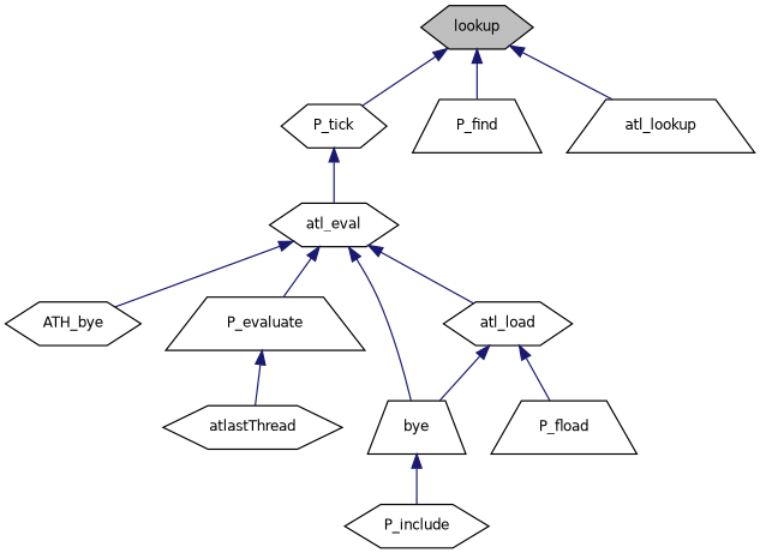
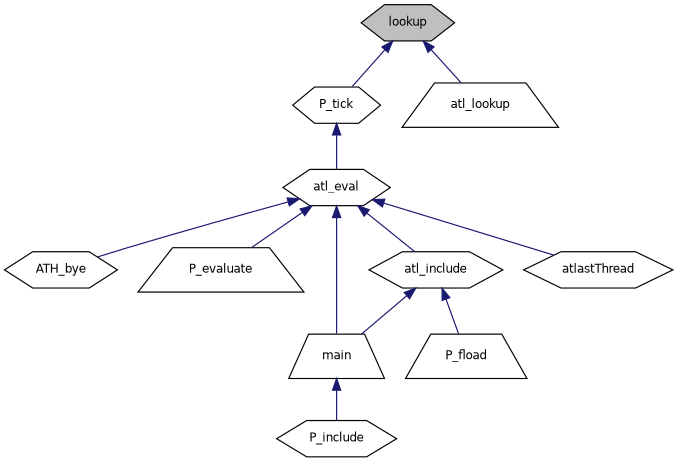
  digraph {
    rankdir=TB
    node [color=black fillcolor=white fontname=Helvetica fontsize=10 shape=hexagon style=filled]
    edge [color=midnightblue dir=back fontname=Helvetica fontsize=10 labelfontname=Helvetica labelfontsize=10 style=solid]
    n1 [fillcolor=grey75 fontcolor=black height=0.2 label=lookup width=0.4]
    n2 [height=0.2 label=P_tick width=0.4]
-   n3 [height=0.2 label=P_find shape=trapezium width=0.4]
    n4 [height=0.2 label=atl_lookup shape=trapezium width=0.4]
    n5 [height=0.2 label=atl_eval width=0.4]
    n6 [height=0.2 label=ATH_bye width=0.4]
    n7 [height=0.2 label=P_evaluate shape=trapezium width=0.4]
-   n8 [height=0.2 label=atl_load width=0.4]
-   n9 [height=0.2 label=bye shape=trapezium width=0.4]
+   n8 [height=0.2 label=atl_include width=0.4]
+   n9 [height=0.2 label=main shape=trapezium width=0.4]
    n10 [height=0.2 label=atlastThread width=0.4]
    n11 [height=0.2 label=P_fload shape=trapezium width=0.4]
    n12 [height=0.2 label=P_include width=0.4]
    n1 -> n2
-   n1 -> n3
    n1 -> n4
    n2 -> n5
    n5 -> n6
    n5 -> n7
    n5 -> n8
    n5 -> n9
-   n7 -> n10
+   n5 -> n10
    n8 -> n9
    n8 -> n11
    n9 -> n12
  }
